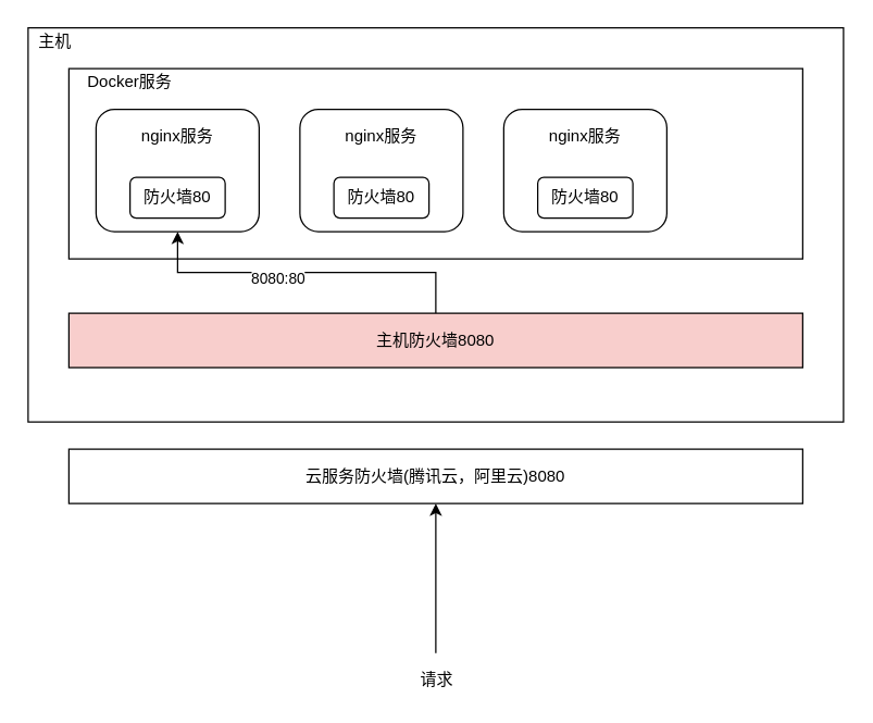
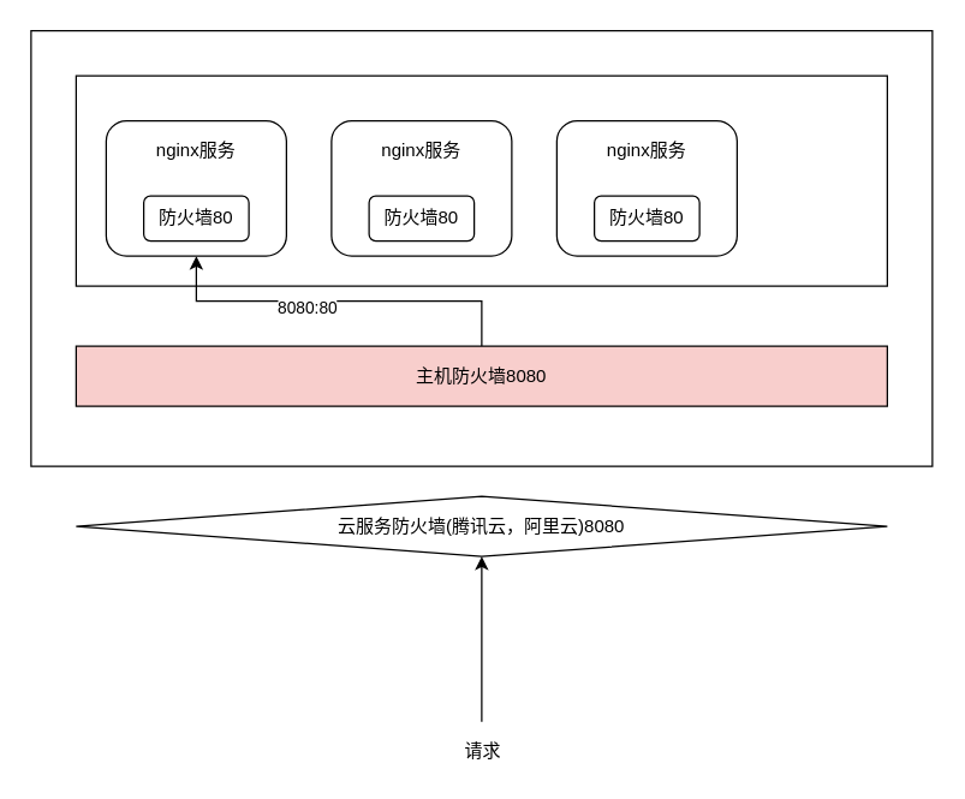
  <mxCell id="0" />
  <mxCell id="1" parent="0" />
  <mxCell id="2" value="" style="rounded=0;whiteSpace=wrap;html=1;" vertex="1" parent="1"><mxGeometry x="20" y="20" width="600" height="290" as="geometry" /></mxCell>
  <mxCell id="3" value="" style="rounded=0;whiteSpace=wrap;html=1;" vertex="1" parent="1"><mxGeometry x="50" y="50" width="540" height="140" as="geometry" /></mxCell>
  <mxCell id="4" style="edgeStyle=orthogonalEdgeStyle;rounded=0;orthogonalLoop=1;jettySize=auto;html=1;entryX=0.5;entryY=1;entryDx=0;entryDy=0;" edge="1" parent="1" source="6" target="10"><mxGeometry relative="1" as="geometry" /></mxCell>
  <mxCell id="5" value="8080:80" style="edgeLabel;html=1;align=center;verticalAlign=middle;resizable=0;points=[];" vertex="1" connectable="0" parent="4"><mxGeometry x="0.176" y="4" relative="1" as="geometry"><mxPoint as="offset" /></mxGeometry></mxCell>
  <mxCell id="6" value="主机防火墙8080" style="rounded=0;whiteSpace=wrap;html=1;fillColor=#f8cecc;" vertex="1" parent="1"><mxGeometry x="50" y="230" width="540" height="40" as="geometry" /></mxCell>
- <mxCell id="7" value="云服务防火墙(腾讯云，阿里云)8080" style="rounded=0;whiteSpace=wrap;html=1;" vertex="1" parent="1"><mxGeometry x="50" y="330" width="540" height="40" as="geometry" /></mxCell>
- <mxCell id="8" value="主机" style="text;html=1;strokeColor=none;fillColor=none;align=center;verticalAlign=middle;whiteSpace=wrap;rounded=0;" vertex="1" parent="1"><mxGeometry x="20" y="20" width="40" height="20" as="geometry" /></mxCell>
- <mxCell id="9" value="Docker服务" style="text;html=1;strokeColor=none;fillColor=none;align=center;verticalAlign=middle;whiteSpace=wrap;rounded=0;" vertex="1" parent="1"><mxGeometry x="50" y="50" width="90" height="20" as="geometry" /></mxCell>
+ <mxCell id="7" value="云服务防火墙(腾讯云，阿里云)8080" style="rhombus;whiteSpace=wrap;html=1;" vertex="1" parent="1"><mxGeometry x="50" y="330" width="540" height="40" as="geometry" /></mxCell>
  <mxCell id="10" value="" style="rounded=1;whiteSpace=wrap;html=1;" vertex="1" parent="1"><mxGeometry x="70" y="80" width="120" height="90" as="geometry" /></mxCell>
  <mxCell id="11" value="nginx服务" style="text;html=1;strokeColor=none;fillColor=none;align=center;verticalAlign=middle;whiteSpace=wrap;rounded=0;" vertex="1" parent="1"><mxGeometry x="100" y="90" width="60" height="20" as="geometry" /></mxCell>
  <mxCell id="12" value="" style="rounded=1;whiteSpace=wrap;html=1;" vertex="1" parent="1"><mxGeometry x="220" y="80" width="120" height="90" as="geometry" /></mxCell>
  <mxCell id="13" value="" style="rounded=1;whiteSpace=wrap;html=1;" vertex="1" parent="1"><mxGeometry x="370" y="80" width="120" height="90" as="geometry" /></mxCell>
  <mxCell id="14" value="nginx服务" style="text;html=1;strokeColor=none;fillColor=none;align=center;verticalAlign=middle;whiteSpace=wrap;rounded=0;" vertex="1" parent="1"><mxGeometry x="250" y="90" width="60" height="20" as="geometry" /></mxCell>
  <mxCell id="15" value="nginx服务" style="text;html=1;strokeColor=none;fillColor=none;align=center;verticalAlign=middle;whiteSpace=wrap;rounded=0;" vertex="1" parent="1"><mxGeometry x="400" y="90" width="60" height="20" as="geometry" /></mxCell>
  <mxCell id="16" value="防火墙80" style="rounded=1;whiteSpace=wrap;html=1;" vertex="1" parent="1"><mxGeometry x="95" y="130" width="70" height="30" as="geometry" /></mxCell>
  <mxCell id="17" value="防火墙80" style="rounded=1;whiteSpace=wrap;html=1;" vertex="1" parent="1"><mxGeometry x="245" y="130" width="70" height="30" as="geometry" /></mxCell>
  <mxCell id="18" value="防火墙80" style="rounded=1;whiteSpace=wrap;html=1;" vertex="1" parent="1"><mxGeometry x="395" y="130" width="70" height="30" as="geometry" /></mxCell>
  <mxCell id="19" value="" style="endArrow=classic;html=1;entryX=0.5;entryY=1;entryDx=0;entryDy=0;" edge="1" parent="1" target="7"><mxGeometry width="50" height="50" relative="1" as="geometry"><mxPoint x="320" y="480" as="sourcePoint" /><mxPoint x="330" y="230" as="targetPoint" /><Array as="points" /></mxGeometry></mxCell>
  <mxCell id="20" value="请求" style="text;html=1;strokeColor=none;fillColor=none;align=center;verticalAlign=middle;whiteSpace=wrap;rounded=0;" vertex="1" parent="1"><mxGeometry x="301" y="490" width="40" height="20" as="geometry" /></mxCell>
